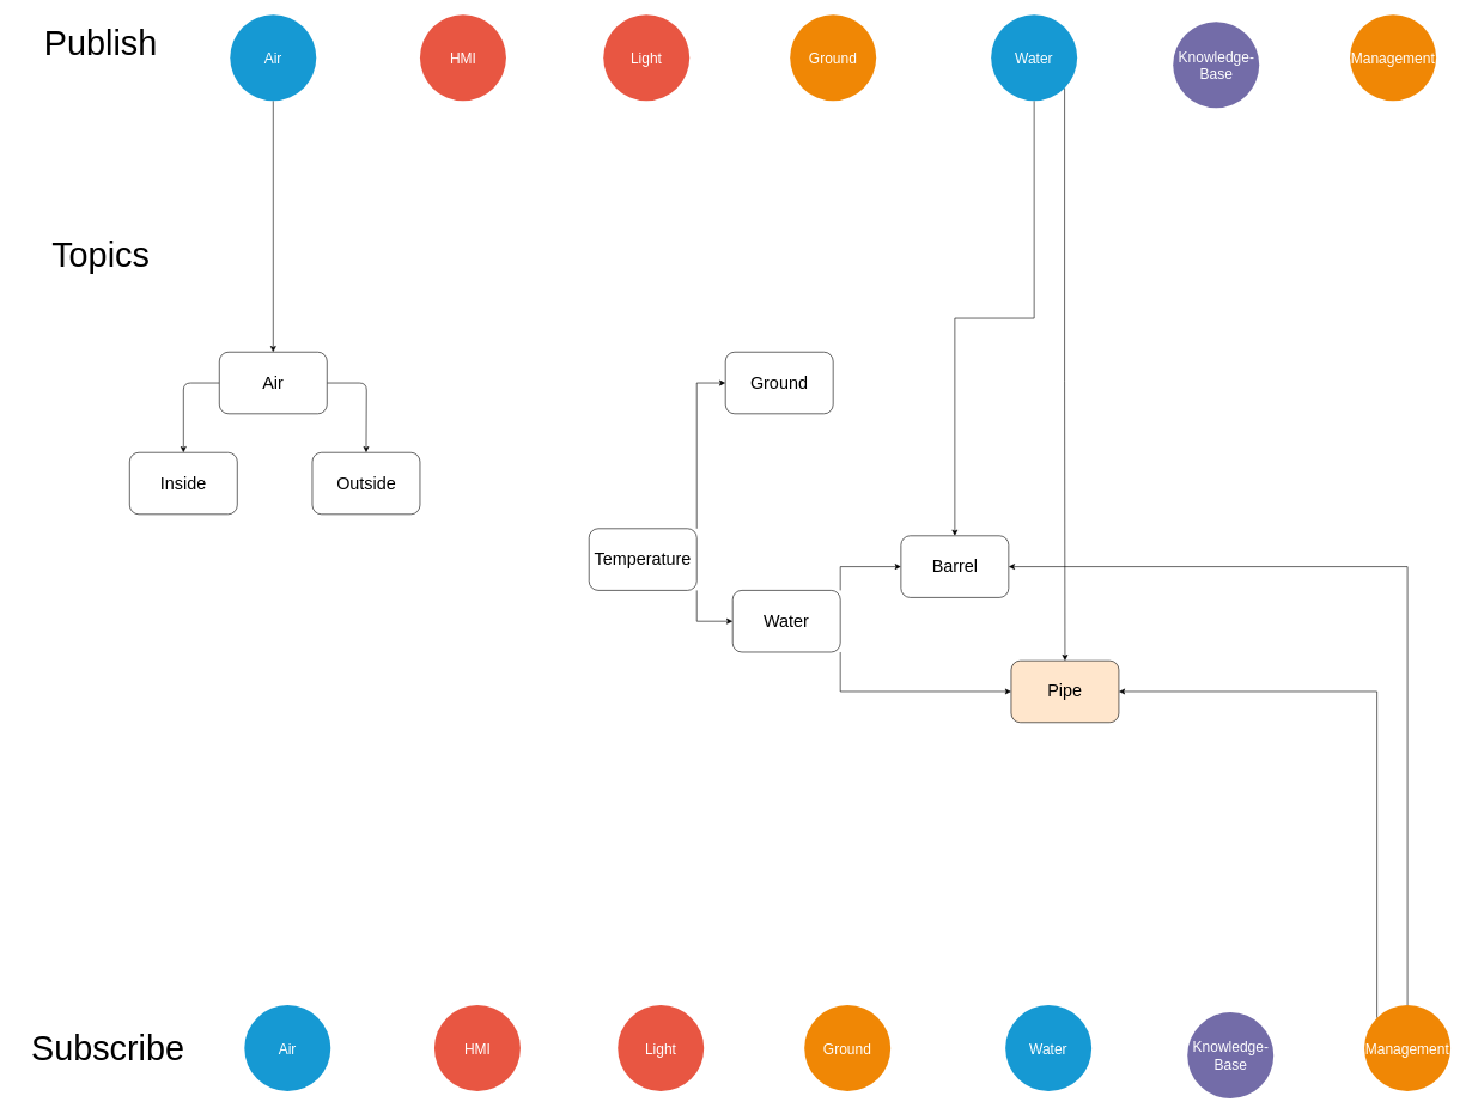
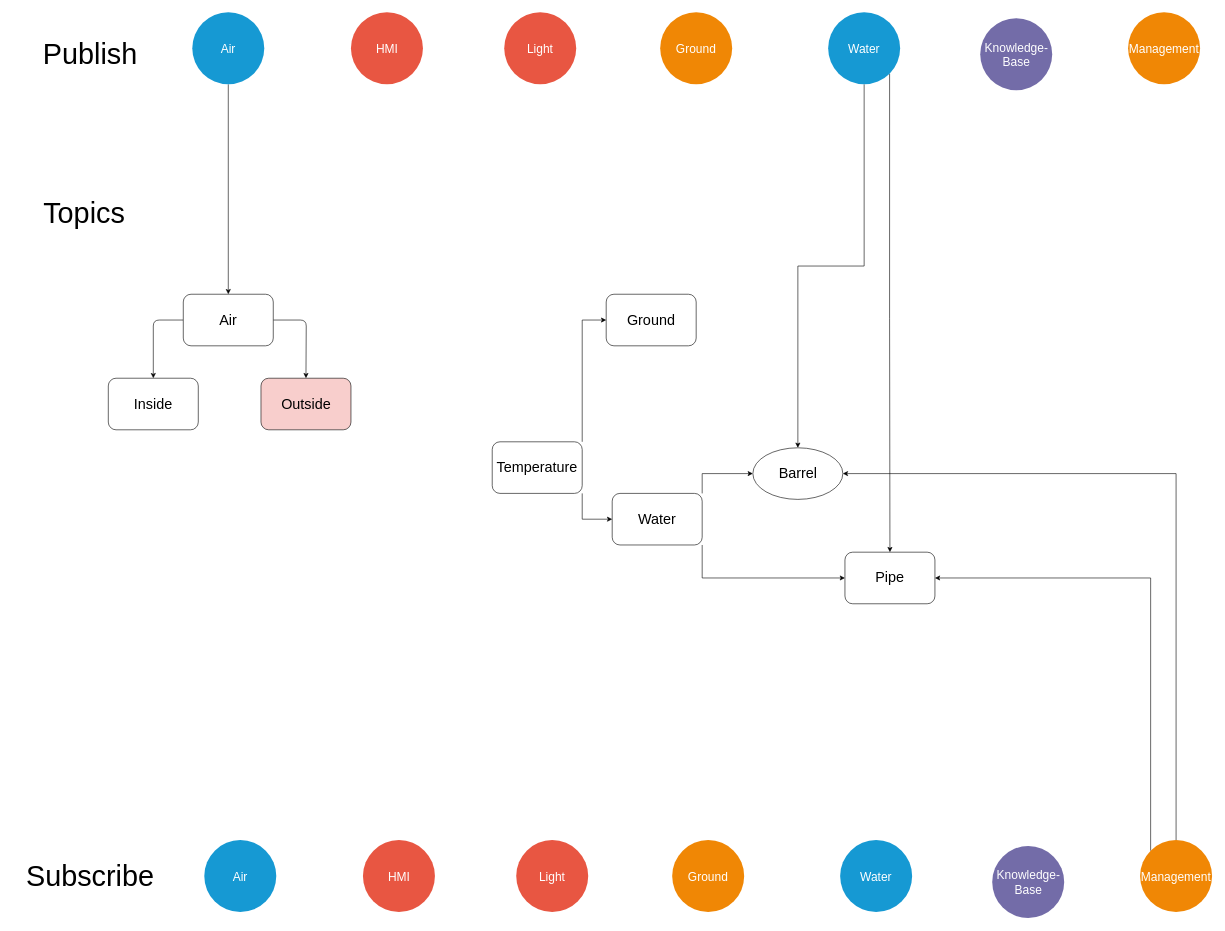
  <mxCell id="0" />
  <mxCell id="1" parent="0" />
  <mxCell id="2" style="edgeStyle=none;html=1;entryX=0.5;entryY=0;entryDx=0;entryDy=0;" edge="1" parent="1" source="3" target="35"><mxGeometry relative="1" as="geometry" /></mxCell>
  <mxCell id="3" value="Air" style="ellipse;whiteSpace=wrap;html=1;shadow=0;fontFamily=Helvetica;fontSize=20;fontColor=#FFFFFF;align=center;strokeWidth=3;fillColor=#1699D3;strokeColor=none;" parent="1" vertex="1"><mxGeometry x="320" y="20" width="120" height="120" as="geometry" /></mxCell>
  <mxCell id="4" value="Ground&lt;br&gt;" style="ellipse;whiteSpace=wrap;html=1;shadow=0;fontFamily=Helvetica;fontSize=20;fontColor=#FFFFFF;align=center;strokeWidth=3;fillColor=#F08705;strokeColor=none;gradientColor=none;" parent="1" vertex="1"><mxGeometry x="1100" y="20" width="120" height="120" as="geometry" /></mxCell>
  <mxCell id="5" value="Light" style="ellipse;whiteSpace=wrap;html=1;shadow=0;fontFamily=Helvetica;fontSize=20;fontColor=#FFFFFF;align=center;strokeWidth=3;fillColor=#E85642;strokeColor=none;" parent="1" vertex="1"><mxGeometry x="840" y="20" width="120" height="120" as="geometry" /></mxCell>
  <mxCell id="6" style="edgeStyle=orthogonalEdgeStyle;rounded=0;orthogonalLoop=1;jettySize=auto;html=1;exitX=0.5;exitY=1;exitDx=0;exitDy=0;" parent="1" source="8" target="32" edge="1"><mxGeometry relative="1" as="geometry" /></mxCell>
  <mxCell id="7" style="edgeStyle=orthogonalEdgeStyle;rounded=0;orthogonalLoop=1;jettySize=auto;html=1;exitX=1;exitY=1;exitDx=0;exitDy=0;" parent="1" source="8" target="31" edge="1"><mxGeometry relative="1" as="geometry" /></mxCell>
  <mxCell id="8" value="Water" style="ellipse;whiteSpace=wrap;html=1;shadow=0;fontFamily=Helvetica;fontSize=20;fontColor=#FFFFFF;align=center;strokeWidth=3;fillColor=#1699D3;strokeColor=none;" parent="1" vertex="1"><mxGeometry x="1380" y="20" width="120" height="120" as="geometry" /></mxCell>
  <mxCell id="9" value="Knowledge-&lt;br&gt;Base" style="ellipse;whiteSpace=wrap;html=1;shadow=0;fontFamily=Helvetica;fontSize=20;fontColor=#FFFFFF;align=center;strokeWidth=3;fillColor=#736ca8;strokeColor=none;" parent="1" vertex="1"><mxGeometry x="1633.5" y="30" width="120" height="120" as="geometry" /></mxCell>
  <mxCell id="10" value="Management" style="ellipse;whiteSpace=wrap;html=1;shadow=0;fontFamily=Helvetica;fontSize=20;fontColor=#FFFFFF;align=center;strokeWidth=3;fillColor=#F08705;strokeColor=none;" parent="1" vertex="1"><mxGeometry x="1880" y="20" width="120" height="120" as="geometry" /></mxCell>
  <mxCell id="11" value="HMI" style="ellipse;whiteSpace=wrap;html=1;shadow=0;fontFamily=Helvetica;fontSize=20;fontColor=#FFFFFF;align=center;strokeWidth=3;fillColor=#E85642;strokeColor=none;" parent="1" vertex="1"><mxGeometry x="584.5" y="20" width="120" height="120" as="geometry" /></mxCell>
  <mxCell id="12" value="Air" style="ellipse;whiteSpace=wrap;html=1;shadow=0;fontFamily=Helvetica;fontSize=20;fontColor=#FFFFFF;align=center;strokeWidth=3;fillColor=#1699D3;strokeColor=none;" parent="1" vertex="1"><mxGeometry x="340" y="1400" width="120" height="120" as="geometry" /></mxCell>
  <mxCell id="13" value="Ground&lt;br&gt;" style="ellipse;whiteSpace=wrap;html=1;shadow=0;fontFamily=Helvetica;fontSize=20;fontColor=#FFFFFF;align=center;strokeWidth=3;fillColor=#F08705;strokeColor=none;gradientColor=none;" parent="1" vertex="1"><mxGeometry x="1120" y="1400" width="120" height="120" as="geometry" /></mxCell>
  <mxCell id="14" value="Light" style="ellipse;whiteSpace=wrap;html=1;shadow=0;fontFamily=Helvetica;fontSize=20;fontColor=#FFFFFF;align=center;strokeWidth=3;fillColor=#E85642;strokeColor=none;" parent="1" vertex="1"><mxGeometry x="860" y="1400" width="120" height="120" as="geometry" /></mxCell>
  <mxCell id="15" value="Water" style="ellipse;whiteSpace=wrap;html=1;shadow=0;fontFamily=Helvetica;fontSize=20;fontColor=#FFFFFF;align=center;strokeWidth=3;fillColor=#1699D3;strokeColor=none;" parent="1" vertex="1"><mxGeometry x="1400" y="1400" width="120" height="120" as="geometry" /></mxCell>
  <mxCell id="16" value="Knowledge-&lt;br&gt;Base" style="ellipse;whiteSpace=wrap;html=1;shadow=0;fontFamily=Helvetica;fontSize=20;fontColor=#FFFFFF;align=center;strokeWidth=3;fillColor=#736ca8;strokeColor=none;" parent="1" vertex="1"><mxGeometry x="1653.5" y="1410" width="120" height="120" as="geometry" /></mxCell>
  <mxCell id="17" style="edgeStyle=orthogonalEdgeStyle;rounded=0;orthogonalLoop=1;jettySize=auto;html=1;exitX=0.5;exitY=0;exitDx=0;exitDy=0;entryX=1;entryY=0.5;entryDx=0;entryDy=0;" parent="1" source="19" target="32" edge="1"><mxGeometry relative="1" as="geometry" /></mxCell>
  <mxCell id="18" style="edgeStyle=orthogonalEdgeStyle;rounded=0;orthogonalLoop=1;jettySize=auto;html=1;exitX=0;exitY=0;exitDx=0;exitDy=0;entryX=1;entryY=0.5;entryDx=0;entryDy=0;" parent="1" source="19" target="31" edge="1"><mxGeometry relative="1" as="geometry"><Array as="points"><mxPoint x="1918" y="963" /></Array></mxGeometry></mxCell>
  <mxCell id="19" value="Management" style="ellipse;whiteSpace=wrap;html=1;shadow=0;fontFamily=Helvetica;fontSize=20;fontColor=#FFFFFF;align=center;strokeWidth=3;fillColor=#F08705;strokeColor=none;" parent="1" vertex="1"><mxGeometry x="1900" y="1400" width="120" height="120" as="geometry" /></mxCell>
  <mxCell id="20" value="HMI" style="ellipse;whiteSpace=wrap;html=1;shadow=0;fontFamily=Helvetica;fontSize=20;fontColor=#FFFFFF;align=center;strokeWidth=3;fillColor=#E85642;strokeColor=none;" parent="1" vertex="1"><mxGeometry x="604.5" y="1400" width="120" height="120" as="geometry" /></mxCell>
  <mxCell id="21" style="edgeStyle=orthogonalEdgeStyle;rounded=0;orthogonalLoop=1;jettySize=auto;html=1;exitX=1;exitY=1;exitDx=0;exitDy=0;entryX=0;entryY=0.5;entryDx=0;entryDy=0;" parent="1" source="23" target="29" edge="1"><mxGeometry relative="1" as="geometry" /></mxCell>
  <mxCell id="22" style="edgeStyle=orthogonalEdgeStyle;rounded=0;orthogonalLoop=1;jettySize=auto;html=1;exitX=1;exitY=0;exitDx=0;exitDy=0;entryX=0;entryY=0.5;entryDx=0;entryDy=0;" parent="1" source="23" target="30" edge="1"><mxGeometry relative="1" as="geometry" /></mxCell>
  <mxCell id="23" value="&lt;font style=&quot;font-size: 24px&quot;&gt;Temperature&lt;/font&gt;" style="rounded=1;whiteSpace=wrap;html=1;" parent="1" vertex="1"><mxGeometry x="820" y="736" width="150" height="86" as="geometry" /></mxCell>
  <mxCell id="24" value="&lt;font style=&quot;font-size: 48px&quot;&gt;Topics&lt;/font&gt;" style="text;html=1;strokeColor=none;fillColor=none;align=center;verticalAlign=middle;whiteSpace=wrap;rounded=0;" parent="1" vertex="1"><mxGeometry x="20" y="314" width="240" height="80" as="geometry" /></mxCell>
  <mxCell id="25" value="&lt;font style=&quot;font-size: 48px&quot;&gt;Subscribe&lt;/font&gt;" style="text;html=1;strokeColor=none;fillColor=none;align=center;verticalAlign=middle;whiteSpace=wrap;rounded=0;" parent="1" vertex="1"><mxGeometry x="30" y="1420" width="240" height="80" as="geometry" /></mxCell>
- <mxCell id="26" value="&lt;font style=&quot;font-size: 48px&quot;&gt;Publish&lt;/font&gt;" style="text;html=1;strokeColor=none;fillColor=none;align=center;verticalAlign=middle;whiteSpace=wrap;rounded=0;" parent="1" vertex="1"><mxGeometry x="20" y="20" width="240" height="80" as="geometry" /></mxCell>
+ <mxCell id="26" value="&lt;font style=&quot;font-size: 48px&quot;&gt;Publish&lt;/font&gt;" style="text;html=1;strokeColor=none;fillColor=none;align=center;verticalAlign=middle;whiteSpace=wrap;rounded=0;" parent="1" vertex="1"><mxGeometry x="30" y="50" width="240" height="80" as="geometry" /></mxCell>
  <mxCell id="27" style="edgeStyle=orthogonalEdgeStyle;rounded=0;orthogonalLoop=1;jettySize=auto;html=1;exitX=1;exitY=0;exitDx=0;exitDy=0;" parent="1" source="29" target="32" edge="1"><mxGeometry relative="1" as="geometry" /></mxCell>
  <mxCell id="28" style="edgeStyle=orthogonalEdgeStyle;rounded=0;orthogonalLoop=1;jettySize=auto;html=1;exitX=1;exitY=1;exitDx=0;exitDy=0;entryX=0;entryY=0.5;entryDx=0;entryDy=0;" parent="1" source="29" target="31" edge="1"><mxGeometry relative="1" as="geometry" /></mxCell>
  <mxCell id="29" value="&lt;font style=&quot;font-size: 24px&quot;&gt;Water&lt;/font&gt;" style="rounded=1;whiteSpace=wrap;html=1;" parent="1" vertex="1"><mxGeometry x="1020" y="822" width="150" height="86" as="geometry" /></mxCell>
  <mxCell id="30" value="&lt;font style=&quot;font-size: 24px&quot;&gt;Ground&lt;/font&gt;" style="rounded=1;whiteSpace=wrap;html=1;" parent="1" vertex="1"><mxGeometry x="1010" y="490" width="150" height="86" as="geometry" /></mxCell>
- <mxCell id="31" value="&lt;font style=&quot;font-size: 24px&quot;&gt;Pipe&lt;/font&gt;" style="rounded=1;whiteSpace=wrap;html=1;fillColor=#ffe6cc;" parent="1" vertex="1"><mxGeometry x="1408" y="920" width="150" height="86" as="geometry" /></mxCell>
- <mxCell id="32" value="&lt;font style=&quot;font-size: 24px&quot;&gt;Barrel&lt;/font&gt;" style="rounded=1;whiteSpace=wrap;html=1;" parent="1" vertex="1"><mxGeometry x="1254.5" y="746" width="150" height="86" as="geometry" /></mxCell>
+ <mxCell id="31" value="&lt;font style=&quot;font-size: 24px&quot;&gt;Pipe&lt;/font&gt;" style="rounded=1;whiteSpace=wrap;html=1;" parent="1" vertex="1"><mxGeometry x="1408" y="920" width="150" height="86" as="geometry" /></mxCell>
+ <mxCell id="32" value="&lt;font style=&quot;font-size: 24px&quot;&gt;Barrel&lt;/font&gt;" style="ellipse;whiteSpace=wrap;html=1;" parent="1" vertex="1"><mxGeometry x="1254.5" y="746" width="150" height="86" as="geometry" /></mxCell>
  <mxCell id="33" style="edgeStyle=none;html=1;entryX=0.5;entryY=0;entryDx=0;entryDy=0;" edge="1" parent="1" source="35" target="37"><mxGeometry relative="1" as="geometry"><Array as="points"><mxPoint x="510" y="533" /></Array></mxGeometry></mxCell>
  <mxCell id="34" style="edgeStyle=none;html=1;exitX=0;exitY=0.5;exitDx=0;exitDy=0;entryX=0.5;entryY=0;entryDx=0;entryDy=0;" edge="1" parent="1" source="35" target="36"><mxGeometry relative="1" as="geometry"><Array as="points"><mxPoint x="255" y="533" /></Array></mxGeometry></mxCell>
  <mxCell id="35" value="&lt;font style=&quot;font-size: 24px&quot;&gt;Air&lt;/font&gt;" style="rounded=1;whiteSpace=wrap;html=1;" vertex="1" parent="1"><mxGeometry x="305" y="490" width="150" height="86" as="geometry" /></mxCell>
  <mxCell id="36" value="&lt;font style=&quot;font-size: 24px&quot;&gt;Inside&lt;/font&gt;" style="rounded=1;whiteSpace=wrap;html=1;" vertex="1" parent="1"><mxGeometry x="180" y="630" width="150" height="86" as="geometry" /></mxCell>
- <mxCell id="37" value="&lt;font style=&quot;font-size: 24px&quot;&gt;Outside&lt;/font&gt;" style="rounded=1;whiteSpace=wrap;html=1;" vertex="1" parent="1"><mxGeometry x="434.5" y="630" width="150" height="86" as="geometry" /></mxCell>
+ <mxCell id="37" value="&lt;font style=&quot;font-size: 24px&quot;&gt;Outside&lt;/font&gt;" style="rounded=1;whiteSpace=wrap;html=1;fillColor=#f8cecc;" vertex="1" parent="1"><mxGeometry x="434.5" y="630" width="150" height="86" as="geometry" /></mxCell>
